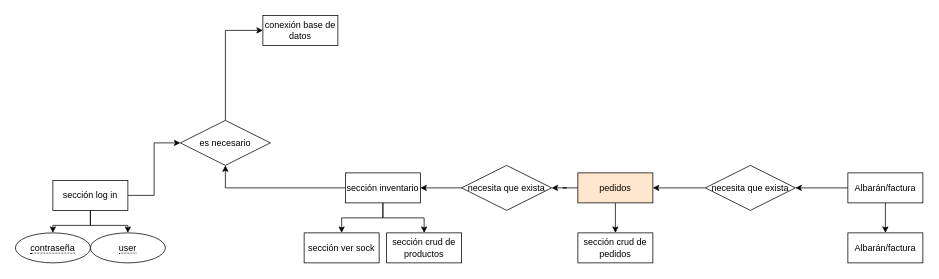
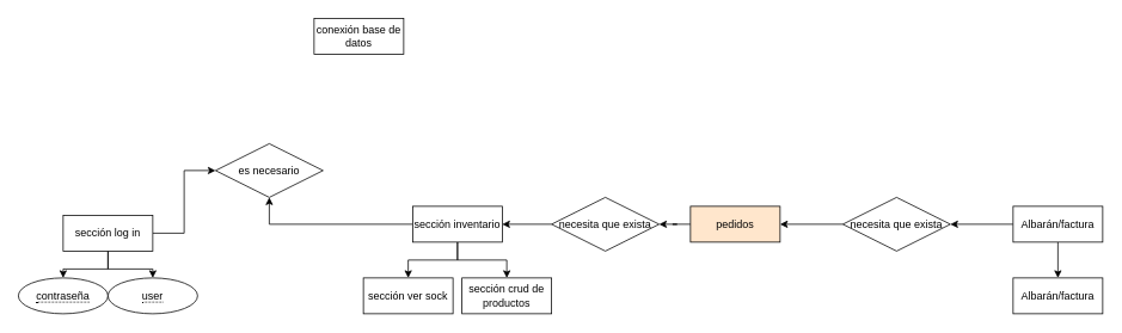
  <mxCell id="0" />
  <mxCell id="1" parent="0" />
  <mxCell id="2" style="edgeStyle=orthogonalEdgeStyle;rounded=0;orthogonalLoop=1;jettySize=auto;html=1;entryX=0.5;entryY=0;entryDx=0;entryDy=0;" edge="1" parent="1" source="5" target="8"><mxGeometry relative="1" as="geometry" /></mxCell>
  <mxCell id="3" style="edgeStyle=orthogonalEdgeStyle;rounded=0;orthogonalLoop=1;jettySize=auto;html=1;entryX=0.5;entryY=0;entryDx=0;entryDy=0;" edge="1" parent="1" source="5" target="7"><mxGeometry relative="1" as="geometry" /></mxCell>
  <mxCell id="4" style="edgeStyle=orthogonalEdgeStyle;rounded=0;orthogonalLoop=1;jettySize=auto;html=1;entryX=0;entryY=0.5;entryDx=0;entryDy=0;" edge="1" parent="1" source="5" target="10"><mxGeometry relative="1" as="geometry" /></mxCell>
  <mxCell id="5" value="sección log in" style="whiteSpace=wrap;html=1;align=center;" vertex="1" parent="1"><mxGeometry x="70" y="240" width="100" height="40" as="geometry" /></mxCell>
  <mxCell id="6" value="conexión base de datos" style="whiteSpace=wrap;html=1;align=center;" vertex="1" parent="1"><mxGeometry x="350" y="20" width="100" height="40" as="geometry" /></mxCell>
  <mxCell id="7" value="&lt;span style=&quot;border-bottom: 1px dotted&quot;&gt;contraseña&lt;/span&gt;" style="ellipse;whiteSpace=wrap;html=1;align=center;" vertex="1" parent="1"><mxGeometry x="20" y="310" width="100" height="40" as="geometry" /></mxCell>
  <mxCell id="8" value="&lt;span style=&quot;border-bottom: 1px dotted&quot;&gt;user&lt;/span&gt;" style="ellipse;whiteSpace=wrap;html=1;align=center;" vertex="1" parent="1"><mxGeometry x="120" y="310" width="100" height="40" as="geometry" /></mxCell>
- <mxCell id="9" style="edgeStyle=orthogonalEdgeStyle;rounded=0;orthogonalLoop=1;jettySize=auto;html=1;entryX=0;entryY=0.5;entryDx=0;entryDy=0;" edge="1" parent="1" source="10" target="6"><mxGeometry relative="1" as="geometry" /></mxCell>
  <mxCell id="10" value="es necesario" style="shape=rhombus;perimeter=rhombusPerimeter;whiteSpace=wrap;html=1;align=center;" vertex="1" parent="1"><mxGeometry x="240" y="160" width="120" height="60" as="geometry" /></mxCell>
  <mxCell id="11" style="edgeStyle=orthogonalEdgeStyle;rounded=0;orthogonalLoop=1;jettySize=auto;html=1;entryX=0.5;entryY=0;entryDx=0;entryDy=0;" edge="1" parent="1" source="14" target="15"><mxGeometry relative="1" as="geometry" /></mxCell>
  <mxCell id="12" style="edgeStyle=orthogonalEdgeStyle;rounded=0;orthogonalLoop=1;jettySize=auto;html=1;entryX=0.5;entryY=0;entryDx=0;entryDy=0;" edge="1" parent="1" source="14" target="16"><mxGeometry relative="1" as="geometry" /></mxCell>
  <mxCell id="13" style="edgeStyle=orthogonalEdgeStyle;rounded=0;orthogonalLoop=1;jettySize=auto;html=1;entryX=0.5;entryY=1;entryDx=0;entryDy=0;" edge="1" parent="1" source="14" target="10"><mxGeometry relative="1" as="geometry" /></mxCell>
  <mxCell id="14" value="sección inventario" style="whiteSpace=wrap;html=1;align=center;" vertex="1" parent="1"><mxGeometry x="460" y="230" width="100" height="40" as="geometry" /></mxCell>
  <mxCell id="15" value="sección ver sock" style="whiteSpace=wrap;html=1;align=center;" vertex="1" parent="1"><mxGeometry x="405" y="310" width="100" height="40" as="geometry" /></mxCell>
  <mxCell id="16" value="sección crud de productos" style="whiteSpace=wrap;html=1;align=center;" vertex="1" parent="1"><mxGeometry x="515" y="310" width="100" height="40" as="geometry" /></mxCell>
- <mxCell id="17" style="edgeStyle=orthogonalEdgeStyle;rounded=0;orthogonalLoop=1;jettySize=auto;html=1;entryX=0.5;entryY=0;entryDx=0;entryDy=0;" edge="1" parent="1" source="19" target="20"><mxGeometry relative="1" as="geometry" /></mxCell>
  <mxCell id="18" style="edgeStyle=orthogonalEdgeStyle;rounded=0;orthogonalLoop=1;jettySize=auto;html=1;entryX=1;entryY=0.5;entryDx=0;entryDy=0;" edge="1" parent="1" source="19" target="22"><mxGeometry relative="1" as="geometry" /></mxCell>
  <mxCell id="19" value="pedidos" style="whiteSpace=wrap;html=1;align=center;fillColor=#ffe6cc;" vertex="1" parent="1"><mxGeometry x="770" y="230" width="100" height="40" as="geometry" /></mxCell>
- <mxCell id="20" value="sección crud de pedidos" style="whiteSpace=wrap;html=1;align=center;" vertex="1" parent="1"><mxGeometry x="770" y="310" width="100" height="40" as="geometry" /></mxCell>
  <mxCell id="21" style="edgeStyle=orthogonalEdgeStyle;rounded=0;orthogonalLoop=1;jettySize=auto;html=1;entryX=1;entryY=0.5;entryDx=0;entryDy=0;" edge="1" parent="1" source="22" target="14"><mxGeometry relative="1" as="geometry" /></mxCell>
  <mxCell id="22" value="necesita que exista" style="shape=rhombus;perimeter=rhombusPerimeter;whiteSpace=wrap;html=1;align=center;" vertex="1" parent="1"><mxGeometry x="615" y="220" width="120" height="60" as="geometry" /></mxCell>
  <mxCell id="23" style="edgeStyle=orthogonalEdgeStyle;rounded=0;orthogonalLoop=1;jettySize=auto;html=1;entryX=0.5;entryY=0;entryDx=0;entryDy=0;" edge="1" parent="1" source="25" target="26"><mxGeometry relative="1" as="geometry" /></mxCell>
  <mxCell id="24" style="edgeStyle=orthogonalEdgeStyle;rounded=0;orthogonalLoop=1;jettySize=auto;html=1;" edge="1" parent="1" source="25" target="28"><mxGeometry relative="1" as="geometry" /></mxCell>
  <mxCell id="25" value="Albarán/factura" style="whiteSpace=wrap;html=1;align=center;" vertex="1" parent="1"><mxGeometry x="1130" y="230" width="100" height="40" as="geometry" /></mxCell>
  <mxCell id="26" value="Albarán/factura" style="whiteSpace=wrap;html=1;align=center;" vertex="1" parent="1"><mxGeometry x="1130" y="310" width="100" height="40" as="geometry" /></mxCell>
  <mxCell id="27" style="edgeStyle=orthogonalEdgeStyle;rounded=0;orthogonalLoop=1;jettySize=auto;html=1;entryX=1;entryY=0.5;entryDx=0;entryDy=0;" edge="1" parent="1" source="28" target="19"><mxGeometry relative="1" as="geometry" /></mxCell>
  <mxCell id="28" value="necesita que exista" style="shape=rhombus;perimeter=rhombusPerimeter;whiteSpace=wrap;html=1;align=center;" vertex="1" parent="1"><mxGeometry x="940" y="220" width="120" height="60" as="geometry" /></mxCell>
